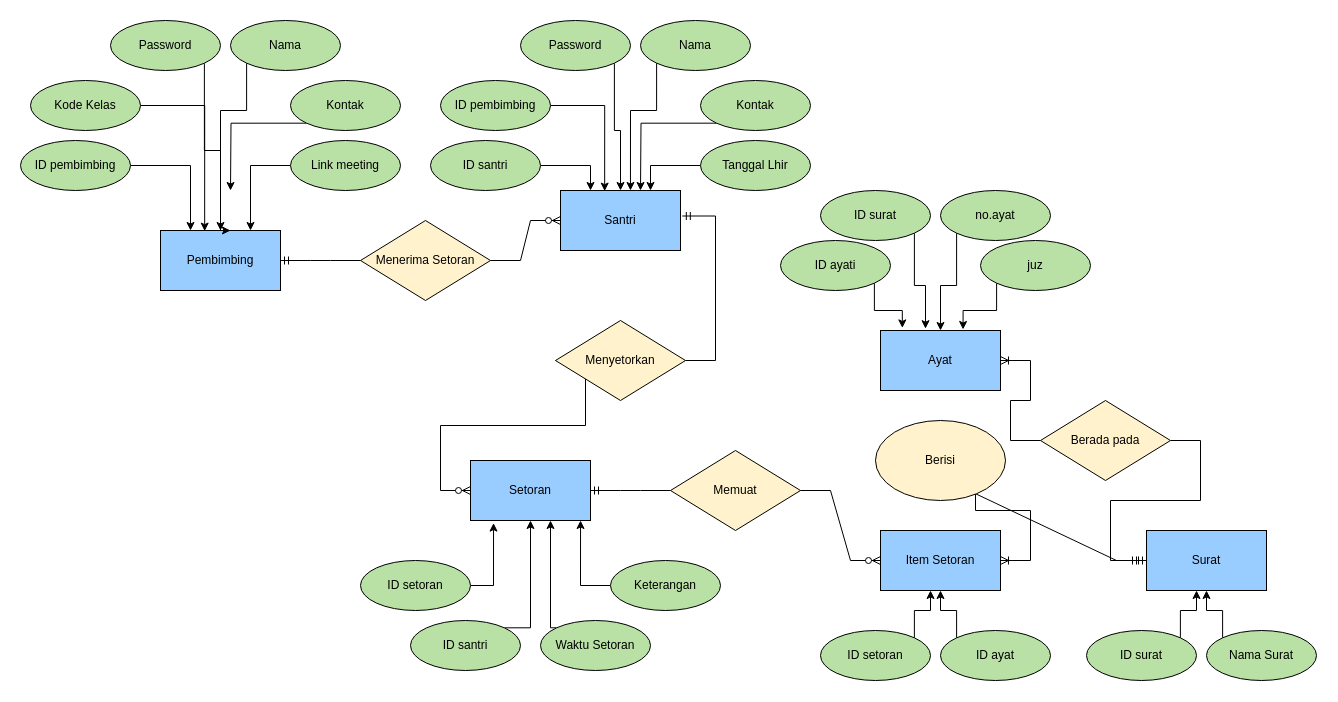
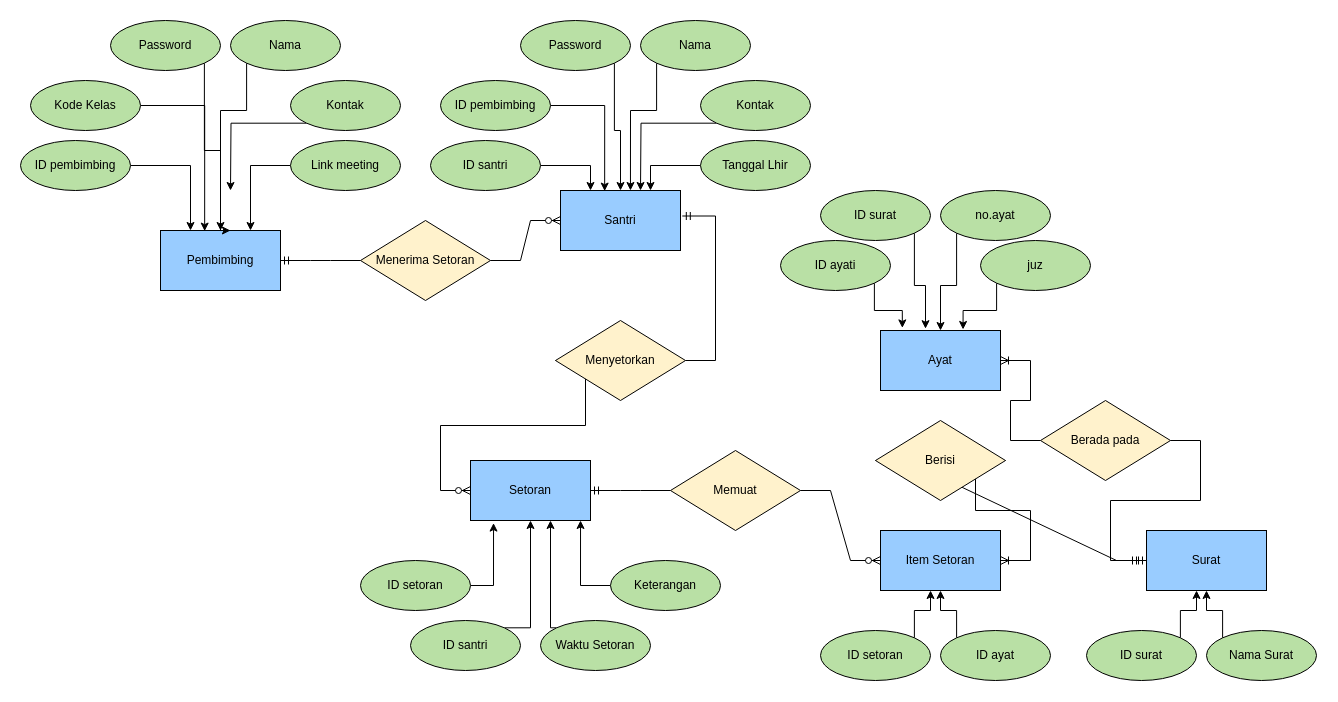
  <mxCell id="0" />
  <mxCell id="1" parent="0" />
  <mxCell id="2" value="" style="edgeStyle=entityRelationEdgeStyle;fontSize=12;html=1;endArrow=ERzeroToMany;endFill=1;rounded=0;exitX=0;exitY=0.5;exitDx=0;exitDy=0;" parent="1" source="39" edge="1"><mxGeometry width="100" height="100" relative="1" as="geometry"><mxPoint x="460" y="430" as="sourcePoint" /><mxPoint x="470" y="490" as="targetPoint" /></mxGeometry></mxCell>
  <mxCell id="3" value="Pembimbing" style="rounded=0;whiteSpace=wrap;html=1;fillColor=#99CCFF;" parent="1" vertex="1"><mxGeometry x="160" y="230" width="120" height="60" as="geometry" /></mxCell>
  <mxCell id="4" style="edgeStyle=orthogonalEdgeStyle;rounded=0;orthogonalLoop=1;jettySize=auto;html=1;exitX=1;exitY=1;exitDx=0;exitDy=0;entryX=0.5;entryY=0;entryDx=0;entryDy=0;" parent="1" source="5" target="3" edge="1"><mxGeometry relative="1" as="geometry" /></mxCell>
  <mxCell id="5" value="Password" style="ellipse;whiteSpace=wrap;html=1;fillColor=#B9E0A5;" parent="1" vertex="1"><mxGeometry x="110" y="20" width="110" height="50" as="geometry" /></mxCell>
  <mxCell id="6" style="edgeStyle=orthogonalEdgeStyle;rounded=0;orthogonalLoop=1;jettySize=auto;html=1;entryX=0.25;entryY=0;entryDx=0;entryDy=0;" parent="1" source="7" target="3" edge="1"><mxGeometry relative="1" as="geometry" /></mxCell>
  <mxCell id="7" value="ID pembimbing" style="ellipse;whiteSpace=wrap;html=1;fillColor=#B9E0A5;" parent="1" vertex="1"><mxGeometry x="20" y="140" width="110" height="50" as="geometry" /></mxCell>
  <mxCell id="8" style="edgeStyle=orthogonalEdgeStyle;rounded=0;orthogonalLoop=1;jettySize=auto;html=1;exitX=0;exitY=1;exitDx=0;exitDy=0;entryX=0.583;entryY=0;entryDx=0;entryDy=0;entryPerimeter=0;" parent="1" source="9" target="3" edge="1"><mxGeometry relative="1" as="geometry"><Array as="points"><mxPoint x="246" y="110" /><mxPoint x="220" y="110" /></Array></mxGeometry></mxCell>
  <mxCell id="9" value="Nama" style="ellipse;whiteSpace=wrap;html=1;fillColor=#B9E0A5;" parent="1" vertex="1"><mxGeometry x="230" y="20" width="110" height="50" as="geometry" /></mxCell>
  <mxCell id="10" style="edgeStyle=orthogonalEdgeStyle;rounded=0;orthogonalLoop=1;jettySize=auto;html=1;exitX=0;exitY=1;exitDx=0;exitDy=0;" parent="1" source="11" edge="1"><mxGeometry relative="1" as="geometry"><mxPoint x="230" y="190" as="targetPoint" /></mxGeometry></mxCell>
  <mxCell id="11" value="Kontak" style="ellipse;whiteSpace=wrap;html=1;fillColor=#B9E0A5;" parent="1" vertex="1"><mxGeometry x="290" y="80" width="110" height="50" as="geometry" /></mxCell>
  <mxCell id="12" style="edgeStyle=orthogonalEdgeStyle;rounded=0;orthogonalLoop=1;jettySize=auto;html=1;exitX=0;exitY=0.5;exitDx=0;exitDy=0;entryX=0.75;entryY=0;entryDx=0;entryDy=0;" parent="1" source="13" target="3" edge="1"><mxGeometry relative="1" as="geometry" /></mxCell>
  <mxCell id="13" value="Link meeting" style="ellipse;whiteSpace=wrap;html=1;fillColor=#B9E0A5;" parent="1" vertex="1"><mxGeometry x="290" y="140" width="110" height="50" as="geometry" /></mxCell>
  <mxCell id="14" style="edgeStyle=orthogonalEdgeStyle;rounded=0;orthogonalLoop=1;jettySize=auto;html=1;exitX=1;exitY=0.5;exitDx=0;exitDy=0;entryX=0.368;entryY=0.01;entryDx=0;entryDy=0;entryPerimeter=0;" parent="1" source="15" target="3" edge="1"><mxGeometry relative="1" as="geometry" /></mxCell>
  <mxCell id="15" value="Kode Kelas" style="ellipse;whiteSpace=wrap;html=1;fillColor=#B9E0A5;" parent="1" vertex="1"><mxGeometry x="30" y="80" width="110" height="50" as="geometry" /></mxCell>
  <mxCell id="16" value="Santri" style="rounded=0;whiteSpace=wrap;html=1;fillColor=#99CCFF;" parent="1" vertex="1"><mxGeometry x="560" y="190" width="120" height="60" as="geometry" /></mxCell>
  <mxCell id="17" style="edgeStyle=orthogonalEdgeStyle;rounded=0;orthogonalLoop=1;jettySize=auto;html=1;exitX=1;exitY=1;exitDx=0;exitDy=0;entryX=0.5;entryY=0;entryDx=0;entryDy=0;" parent="1" source="18" target="16" edge="1"><mxGeometry relative="1" as="geometry" /></mxCell>
  <mxCell id="18" value="Password" style="ellipse;whiteSpace=wrap;html=1;fillColor=#B9E0A5;" parent="1" vertex="1"><mxGeometry x="520" y="20" width="110" height="50" as="geometry" /></mxCell>
  <mxCell id="19" style="edgeStyle=orthogonalEdgeStyle;rounded=0;orthogonalLoop=1;jettySize=auto;html=1;entryX=0.25;entryY=0;entryDx=0;entryDy=0;" parent="1" source="20" target="16" edge="1"><mxGeometry relative="1" as="geometry" /></mxCell>
  <mxCell id="20" value="ID santri" style="ellipse;whiteSpace=wrap;html=1;fillColor=#B9E0A5;" parent="1" vertex="1"><mxGeometry x="430" y="140" width="110" height="50" as="geometry" /></mxCell>
  <mxCell id="21" style="edgeStyle=orthogonalEdgeStyle;rounded=0;orthogonalLoop=1;jettySize=auto;html=1;exitX=0;exitY=1;exitDx=0;exitDy=0;entryX=0.583;entryY=0;entryDx=0;entryDy=0;entryPerimeter=0;" parent="1" source="22" target="16" edge="1"><mxGeometry relative="1" as="geometry"><Array as="points"><mxPoint x="656" y="110" /><mxPoint x="630" y="110" /></Array></mxGeometry></mxCell>
  <mxCell id="22" value="Nama" style="ellipse;whiteSpace=wrap;html=1;fillColor=#B9E0A5;" parent="1" vertex="1"><mxGeometry x="640" y="20" width="110" height="50" as="geometry" /></mxCell>
  <mxCell id="23" style="edgeStyle=orthogonalEdgeStyle;rounded=0;orthogonalLoop=1;jettySize=auto;html=1;exitX=0;exitY=1;exitDx=0;exitDy=0;" parent="1" source="24" edge="1"><mxGeometry relative="1" as="geometry"><mxPoint x="640" y="190" as="targetPoint" /></mxGeometry></mxCell>
  <mxCell id="24" value="Kontak" style="ellipse;whiteSpace=wrap;html=1;fillColor=#B9E0A5;" parent="1" vertex="1"><mxGeometry x="700" y="80" width="110" height="50" as="geometry" /></mxCell>
  <mxCell id="25" style="edgeStyle=orthogonalEdgeStyle;rounded=0;orthogonalLoop=1;jettySize=auto;html=1;exitX=0;exitY=0.5;exitDx=0;exitDy=0;entryX=0.75;entryY=0;entryDx=0;entryDy=0;" parent="1" source="26" target="16" edge="1"><mxGeometry relative="1" as="geometry" /></mxCell>
  <mxCell id="26" value="Tanggal Lhir" style="ellipse;whiteSpace=wrap;html=1;fillColor=#B9E0A5;" parent="1" vertex="1"><mxGeometry x="700" y="140" width="110" height="50" as="geometry" /></mxCell>
  <mxCell id="27" style="edgeStyle=orthogonalEdgeStyle;rounded=0;orthogonalLoop=1;jettySize=auto;html=1;exitX=1;exitY=0.5;exitDx=0;exitDy=0;entryX=0.368;entryY=0.01;entryDx=0;entryDy=0;entryPerimeter=0;" parent="1" source="28" target="16" edge="1"><mxGeometry relative="1" as="geometry" /></mxCell>
  <mxCell id="28" value="ID pembimbing" style="ellipse;whiteSpace=wrap;html=1;fillColor=#B9E0A5;" parent="1" vertex="1"><mxGeometry x="440" y="80" width="110" height="50" as="geometry" /></mxCell>
  <mxCell id="29" value="Menerima Setoran" style="rhombus;whiteSpace=wrap;html=1;fillColor=#FFF2CC;" parent="1" vertex="1"><mxGeometry x="360" y="220" width="130" height="80" as="geometry" /></mxCell>
  <mxCell id="30" value="Setoran" style="rounded=0;whiteSpace=wrap;html=1;fillColor=#99CCFF;" parent="1" vertex="1"><mxGeometry x="470" y="460" width="120" height="60" as="geometry" /></mxCell>
  <mxCell id="31" style="edgeStyle=orthogonalEdgeStyle;rounded=0;orthogonalLoop=1;jettySize=auto;html=1;exitX=0;exitY=0;exitDx=0;exitDy=0;" parent="1" source="32" edge="1"><mxGeometry relative="1" as="geometry"><mxPoint x="550" y="520" as="targetPoint" /><Array as="points"><mxPoint x="550" y="627" /><mxPoint x="550" y="520" /></Array></mxGeometry></mxCell>
  <mxCell id="32" value="Waktu Setoran" style="ellipse;whiteSpace=wrap;html=1;fillColor=#B9E0A5;" parent="1" vertex="1"><mxGeometry x="540" y="620" width="110" height="50" as="geometry" /></mxCell>
  <mxCell id="33" style="edgeStyle=orthogonalEdgeStyle;rounded=0;orthogonalLoop=1;jettySize=auto;html=1;exitX=1;exitY=0.5;exitDx=0;exitDy=0;entryX=0.192;entryY=1.043;entryDx=0;entryDy=0;entryPerimeter=0;" parent="1" source="34" target="30" edge="1"><mxGeometry relative="1" as="geometry" /></mxCell>
  <mxCell id="34" value="ID setoran" style="ellipse;whiteSpace=wrap;html=1;fillColor=#B9E0A5;" parent="1" vertex="1"><mxGeometry x="360" y="560" width="110" height="50" as="geometry" /></mxCell>
  <mxCell id="35" style="edgeStyle=orthogonalEdgeStyle;rounded=0;orthogonalLoop=1;jettySize=auto;html=1;entryX=0.917;entryY=1;entryDx=0;entryDy=0;entryPerimeter=0;" parent="1" source="36" target="30" edge="1"><mxGeometry relative="1" as="geometry" /></mxCell>
  <mxCell id="36" value="Keterangan" style="ellipse;whiteSpace=wrap;html=1;fillColor=#B9E0A5;" parent="1" vertex="1"><mxGeometry x="610" y="560" width="110" height="50" as="geometry" /></mxCell>
  <mxCell id="37" style="edgeStyle=orthogonalEdgeStyle;rounded=0;orthogonalLoop=1;jettySize=auto;html=1;exitX=1;exitY=0;exitDx=0;exitDy=0;" parent="1" source="38" target="30" edge="1"><mxGeometry relative="1" as="geometry"><Array as="points"><mxPoint x="530" y="627" /></Array></mxGeometry></mxCell>
  <mxCell id="38" value="ID santri" style="ellipse;whiteSpace=wrap;html=1;fillColor=#B9E0A5;" parent="1" vertex="1"><mxGeometry x="410" y="620" width="110" height="50" as="geometry" /></mxCell>
  <mxCell id="39" value="Menyetorkan" style="rhombus;whiteSpace=wrap;html=1;fillColor=#FFF2CC;" parent="1" vertex="1"><mxGeometry x="555" y="320" width="130" height="80" as="geometry" /></mxCell>
  <mxCell id="40" value="Item Setoran" style="rounded=0;whiteSpace=wrap;html=1;fillColor=#99CCFF;" parent="1" vertex="1"><mxGeometry x="880" y="530" width="120" height="60" as="geometry" /></mxCell>
  <mxCell id="41" style="edgeStyle=orthogonalEdgeStyle;rounded=0;orthogonalLoop=1;jettySize=auto;html=1;exitX=0;exitY=0;exitDx=0;exitDy=0;entryX=0.5;entryY=1;entryDx=0;entryDy=0;" parent="1" source="42" target="40" edge="1"><mxGeometry relative="1" as="geometry" /></mxCell>
  <mxCell id="42" value="ID ayat" style="ellipse;whiteSpace=wrap;html=1;fillColor=#B9E0A5;" parent="1" vertex="1"><mxGeometry x="940" y="630" width="110" height="50" as="geometry" /></mxCell>
  <mxCell id="43" style="edgeStyle=orthogonalEdgeStyle;rounded=0;orthogonalLoop=1;jettySize=auto;html=1;exitX=1;exitY=0;exitDx=0;exitDy=0;entryX=0.417;entryY=1;entryDx=0;entryDy=0;entryPerimeter=0;" parent="1" source="44" target="40" edge="1"><mxGeometry relative="1" as="geometry" /></mxCell>
  <mxCell id="44" value="ID setoran" style="ellipse;whiteSpace=wrap;html=1;fillColor=#B9E0A5;" parent="1" vertex="1"><mxGeometry x="820" y="630" width="110" height="50" as="geometry" /></mxCell>
  <mxCell id="45" value="Ayat" style="rounded=0;whiteSpace=wrap;html=1;fillColor=#99CCFF;" parent="1" vertex="1"><mxGeometry x="880" y="330" width="120" height="60" as="geometry" /></mxCell>
  <mxCell id="46" style="edgeStyle=orthogonalEdgeStyle;rounded=0;orthogonalLoop=1;jettySize=auto;html=1;exitX=0;exitY=1;exitDx=0;exitDy=0;entryX=0.5;entryY=0;entryDx=0;entryDy=0;" parent="1" source="47" target="45" edge="1"><mxGeometry relative="1" as="geometry" /></mxCell>
  <mxCell id="47" value="no.ayat" style="ellipse;whiteSpace=wrap;html=1;fillColor=#B9E0A5;" parent="1" vertex="1"><mxGeometry x="940" y="190" width="110" height="50" as="geometry" /></mxCell>
  <mxCell id="48" style="edgeStyle=orthogonalEdgeStyle;rounded=0;orthogonalLoop=1;jettySize=auto;html=1;exitX=1;exitY=1;exitDx=0;exitDy=0;entryX=0.182;entryY=-0.043;entryDx=0;entryDy=0;entryPerimeter=0;" parent="1" source="49" target="45" edge="1"><mxGeometry relative="1" as="geometry" /></mxCell>
  <mxCell id="49" value="ID ayati" style="ellipse;whiteSpace=wrap;html=1;fillColor=#B9E0A5;" parent="1" vertex="1"><mxGeometry x="780" y="240" width="110" height="50" as="geometry" /></mxCell>
  <mxCell id="50" style="edgeStyle=orthogonalEdgeStyle;rounded=0;orthogonalLoop=1;jettySize=auto;html=1;exitX=0;exitY=1;exitDx=0;exitDy=0;entryX=0.688;entryY=-0.017;entryDx=0;entryDy=0;entryPerimeter=0;" parent="1" source="51" target="45" edge="1"><mxGeometry relative="1" as="geometry" /></mxCell>
  <mxCell id="51" value="juz" style="ellipse;whiteSpace=wrap;html=1;fillColor=#B9E0A5;" parent="1" vertex="1"><mxGeometry x="980" y="240" width="110" height="50" as="geometry" /></mxCell>
  <mxCell id="52" style="edgeStyle=orthogonalEdgeStyle;rounded=0;orthogonalLoop=1;jettySize=auto;html=1;exitX=1;exitY=1;exitDx=0;exitDy=0;entryX=0.375;entryY=-0.03;entryDx=0;entryDy=0;entryPerimeter=0;" parent="1" source="53" target="45" edge="1"><mxGeometry relative="1" as="geometry" /></mxCell>
  <mxCell id="53" value="ID surat" style="ellipse;whiteSpace=wrap;html=1;fillColor=#B9E0A5;" parent="1" vertex="1"><mxGeometry x="820" y="190" width="110" height="50" as="geometry" /></mxCell>
  <mxCell id="54" value="Surat" style="rounded=0;whiteSpace=wrap;html=1;fillColor=#99CCFF;" parent="1" vertex="1"><mxGeometry x="1146" y="530" width="120" height="60" as="geometry" /></mxCell>
  <mxCell id="55" style="edgeStyle=orthogonalEdgeStyle;rounded=0;orthogonalLoop=1;jettySize=auto;html=1;exitX=0;exitY=0;exitDx=0;exitDy=0;entryX=0.5;entryY=1;entryDx=0;entryDy=0;" parent="1" source="56" target="54" edge="1"><mxGeometry relative="1" as="geometry" /></mxCell>
  <mxCell id="56" value="Nama Surat" style="ellipse;whiteSpace=wrap;html=1;fillColor=#B9E0A5;" parent="1" vertex="1"><mxGeometry x="1206" y="630" width="110" height="50" as="geometry" /></mxCell>
  <mxCell id="57" style="edgeStyle=orthogonalEdgeStyle;rounded=0;orthogonalLoop=1;jettySize=auto;html=1;exitX=1;exitY=0;exitDx=0;exitDy=0;entryX=0.417;entryY=1;entryDx=0;entryDy=0;entryPerimeter=0;" parent="1" source="58" target="54" edge="1"><mxGeometry relative="1" as="geometry" /></mxCell>
  <mxCell id="58" value="ID surat" style="ellipse;whiteSpace=wrap;html=1;fillColor=#B9E0A5;" parent="1" vertex="1"><mxGeometry x="1086" y="630" width="110" height="50" as="geometry" /></mxCell>
  <mxCell id="59" value="Berada pada" style="rhombus;whiteSpace=wrap;html=1;fillColor=#FFF2CC;" parent="1" vertex="1"><mxGeometry x="1040" y="400" width="130" height="80" as="geometry" /></mxCell>
  <mxCell id="60" value="Memuat" style="rhombus;whiteSpace=wrap;html=1;fillColor=#FFF2CC;" parent="1" vertex="1"><mxGeometry x="670" y="450" width="130" height="80" as="geometry" /></mxCell>
  <mxCell id="61" value="" style="edgeStyle=entityRelationEdgeStyle;fontSize=12;html=1;endArrow=ERmandOne;rounded=0;entryX=1;entryY=0.5;entryDx=0;entryDy=0;exitX=0;exitY=0.5;exitDx=0;exitDy=0;" parent="1" source="29" target="3" edge="1"><mxGeometry width="100" height="100" relative="1" as="geometry"><mxPoint x="230" y="320" as="sourcePoint" /><mxPoint x="330" y="220" as="targetPoint" /></mxGeometry></mxCell>
  <mxCell id="62" value="" style="edgeStyle=entityRelationEdgeStyle;fontSize=12;html=1;endArrow=ERzeroToMany;endFill=1;rounded=0;exitX=1;exitY=0.5;exitDx=0;exitDy=0;entryX=0;entryY=0.5;entryDx=0;entryDy=0;" parent="1" source="29" target="16" edge="1"><mxGeometry width="100" height="100" relative="1" as="geometry"><mxPoint x="230" y="320" as="sourcePoint" /><mxPoint x="330" y="220" as="targetPoint" /></mxGeometry></mxCell>
  <mxCell id="63" value="" style="edgeStyle=entityRelationEdgeStyle;fontSize=12;html=1;endArrow=ERmandOne;rounded=0;entryX=1.015;entryY=0.425;entryDx=0;entryDy=0;entryPerimeter=0;" parent="1" source="39" target="16" edge="1"><mxGeometry width="100" height="100" relative="1" as="geometry"><mxPoint x="610" y="320" as="sourcePoint" /><mxPoint x="620" y="270" as="targetPoint" /></mxGeometry></mxCell>
  <mxCell id="64" value="" style="edgeStyle=entityRelationEdgeStyle;fontSize=12;html=1;endArrow=ERmandOne;rounded=0;entryX=1;entryY=0.5;entryDx=0;entryDy=0;exitX=0;exitY=0.5;exitDx=0;exitDy=0;" parent="1" source="60" target="30" edge="1"><mxGeometry width="100" height="100" relative="1" as="geometry"><mxPoint x="620" y="360" as="sourcePoint" /><mxPoint x="720" y="260" as="targetPoint" /></mxGeometry></mxCell>
  <mxCell id="65" value="" style="edgeStyle=entityRelationEdgeStyle;fontSize=12;html=1;endArrow=ERzeroToMany;endFill=1;rounded=0;exitX=1;exitY=0.5;exitDx=0;exitDy=0;entryX=0;entryY=0.5;entryDx=0;entryDy=0;" parent="1" source="60" target="40" edge="1"><mxGeometry width="100" height="100" relative="1" as="geometry"><mxPoint x="620" y="360" as="sourcePoint" /><mxPoint x="720" y="260" as="targetPoint" /></mxGeometry></mxCell>
  <mxCell id="66" value="" style="edgeStyle=entityRelationEdgeStyle;fontSize=12;html=1;endArrow=ERoneToMany;rounded=0;exitX=1;exitY=0.5;exitDx=0;exitDy=0;entryX=1;entryY=0.5;entryDx=0;entryDy=0;" parent="1" source="68" target="40" edge="1"><mxGeometry width="100" height="100" relative="1" as="geometry"><mxPoint x="930" y="360" as="sourcePoint" /><mxPoint x="1030" y="260" as="targetPoint" /></mxGeometry></mxCell>
  <mxCell id="67" value="" style="edgeStyle=entityRelationEdgeStyle;fontSize=12;html=1;endArrow=ERmandOne;rounded=0;exitX=0;exitY=0.5;exitDx=0;exitDy=0;" parent="1" source="68" target="54" edge="1"><mxGeometry width="100" height="100" relative="1" as="geometry"><mxPoint x="930" y="360" as="sourcePoint" /><mxPoint x="1030" y="260" as="targetPoint" /></mxGeometry></mxCell>
- <mxCell id="68" value="Berisi" style="ellipse;whiteSpace=wrap;html=1;fillColor=#FFF2CC;" parent="1" vertex="1"><mxGeometry x="875" y="420" width="130" height="80" as="geometry" /></mxCell>
+ <mxCell id="68" value="Berisi" style="rhombus;whiteSpace=wrap;html=1;fillColor=#FFF2CC;" parent="1" vertex="1"><mxGeometry x="875" y="420" width="130" height="80" as="geometry" /></mxCell>
  <mxCell id="69" value="" style="edgeStyle=entityRelationEdgeStyle;fontSize=12;html=1;endArrow=ERoneToMany;rounded=0;entryX=1;entryY=0.5;entryDx=0;entryDy=0;exitX=0;exitY=0.5;exitDx=0;exitDy=0;" parent="1" source="59" target="45" edge="1"><mxGeometry width="100" height="100" relative="1" as="geometry"><mxPoint x="930" y="360" as="sourcePoint" /><mxPoint x="1030" y="260" as="targetPoint" /></mxGeometry></mxCell>
  <mxCell id="70" value="" style="edgeStyle=entityRelationEdgeStyle;fontSize=12;html=1;endArrow=ERmandOne;rounded=0;exitX=1;exitY=0.5;exitDx=0;exitDy=0;" parent="1" source="59" edge="1"><mxGeometry width="100" height="100" relative="1" as="geometry"><mxPoint x="930" y="360" as="sourcePoint" /><mxPoint x="1140" y="560" as="targetPoint" /></mxGeometry></mxCell>
